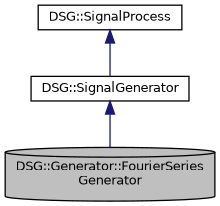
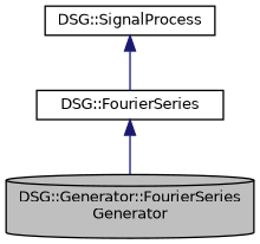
  digraph {
    fontname="DejaVu Sans"
    node [color=black fillcolor=white fontname="DejaVu Sans" fontsize=10 shape=box style=filled]
    edge [color=midnightblue dir=back fontname="DejaVu Sans" fontsize=10 labelfontname=Helvetica labelfontsize=10 style=solid]
    n1 [fillcolor=grey75 fontcolor=black height=0.2 label="DSG::Generator::FourierSeries\lGenerator" shape=cylinder width=0.4]
-   n2 [height=0.2 label="DSG::SignalGenerator" width=0.4]
+   n2 [height=0.2 label="DSG::FourierSeries" width=0.4]
    n3 [height=0.2 label="DSG::SignalProcess" width=0.4]
    n2 -> n1
    n3 -> n2
  }
